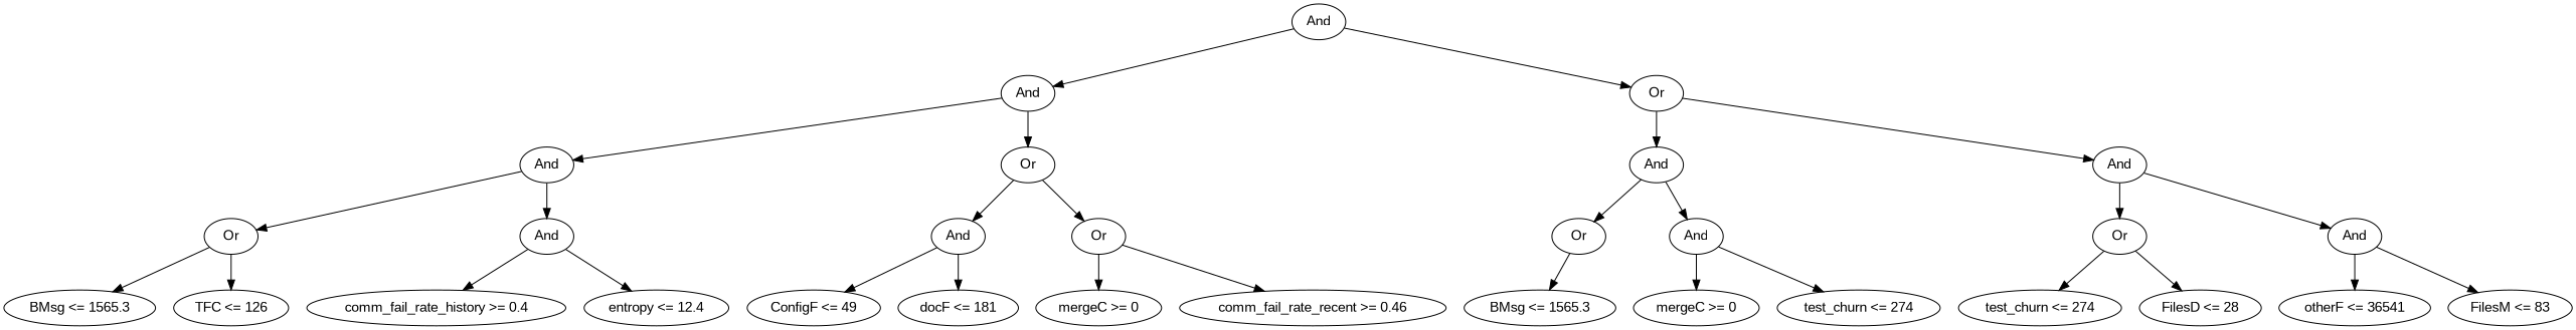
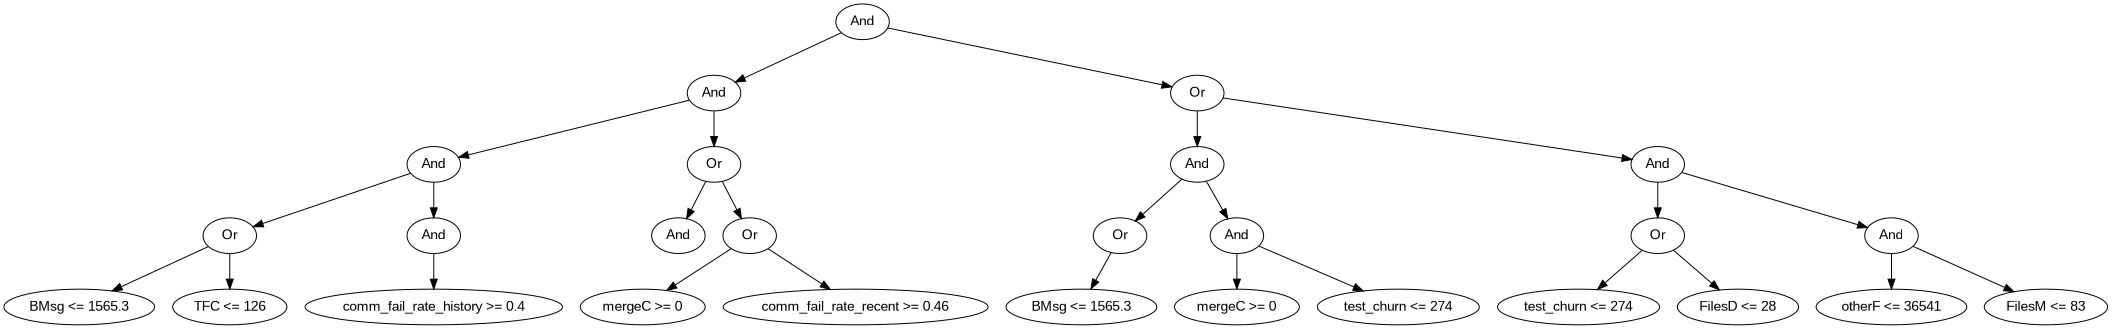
  digraph {
    fontname="Liberation Sans"
    node [fontname="Liberation Sans"]
    edge [fontname="Liberation Sans"]
    n1 [height=0.5 label=And width=0.75]
    n2 [height=0.5 label=And width=0.75]
    n3 [height=0.5 label=Or width=0.75]
    n4 [height=0.5 label=And width=0.75]
    n5 [height=0.5 label=Or width=0.75]
    n6 [height=0.5 label=And width=0.75]
    n7 [height=0.5 label=And width=0.75]
    n8 [height=0.5 label=Or width=0.75]
    n9 [height=0.5 label=And width=0.75]
    n10 [height=0.5 label=And width=0.75]
    n11 [height=0.5 label=Or width=0.75]
    n12 [height=0.5 label=Or width=0.75]
    n13 [height=0.5 label=And width=0.75]
    n14 [height=0.5 label=Or width=0.75]
    n15 [height=0.5 label=And width=0.75]
    n16 [height=0.5 label="BMsg <= 1565.3" width=2.022]
    n17 [height=0.5 label="TFC <= 126" width=1.5887]
    n18 [height=0.5 label="comm_fail_rate_history >= 0.4" width=3.4483]
-   n19 [height=0.5 label="entropy <= 12.4" width=1.9318]
-   n20 [height=0.5 label="ConfigF <= 49" width=1.8234]
-   n21 [height=0.5 label="docF <= 181" width=1.6429]
    n22 [height=0.5 label="mergeC >= 0" width=1.6429]
    n23 [height=0.5 label="comm_fail_rate_recent >= 0.46" width=3.4844]
    n24 [height=0.5 label="BMsg <= 1565.3" width=2.022]
    n25 [height=0.5 label="mergeC >= 0" width=1.6429]
    n26 [height=0.5 label="test_churn <= 274" width=2.1484]
    n27 [height=0.5 label="test_churn <= 274" width=2.1484]
    n28 [height=0.5 label="FilesD <= 28" width=1.6249]
    n29 [height=0.5 label="otherF <= 36541" width=2.004]
    n30 [height=0.5 label="FilesM <= 83" width=1.661]
    n1 -> n2
    n1 -> n3
    n2 -> n4
    n2 -> n5
    n3 -> n6
    n3 -> n7
    n4 -> n8
    n4 -> n9
    n5 -> n10
    n5 -> n11
    n6 -> n12
    n6 -> n13
    n7 -> n14
    n7 -> n15
    n8 -> n16
    n8 -> n17
    n9 -> n18
-   n9 -> n19
-   n10 -> n20
-   n10 -> n21
    n11 -> n22
    n11 -> n23
    n12 -> n24
    n13 -> n25
    n13 -> n26
    n14 -> n27
    n14 -> n28
    n15 -> n29
    n15 -> n30
  }
